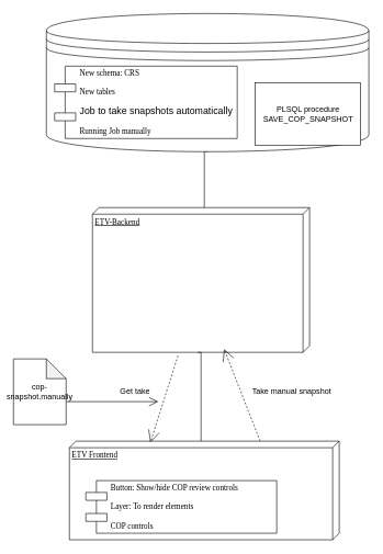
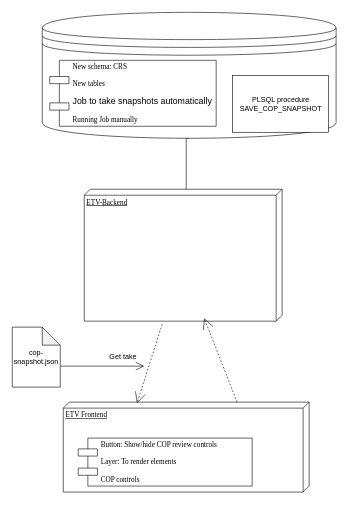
  <mxCell id="0" />
  <mxCell id="1" parent="0" />
  <mxCell id="2" value="ETV-Backend" style="verticalAlign=top;align=left;spacingTop=8;spacingLeft=2;spacingRight=12;shape=cube;size=10;direction=south;fontStyle=4;html=1;rounded=0;shadow=0;comic=0;labelBackgroundColor=none;strokeWidth=1;fontFamily=Verdana;fontSize=12" parent="1" vertex="1"><mxGeometry x="140" y="315" width="330" height="220" as="geometry" /></mxCell>
  <mxCell id="3" value="ETV Frontend" style="verticalAlign=top;align=left;spacingTop=8;spacingLeft=2;spacingRight=12;shape=cube;size=10;direction=south;fontStyle=4;html=1;rounded=0;shadow=0;comic=0;labelBackgroundColor=none;strokeWidth=1;fontFamily=Verdana;fontSize=12" parent="1" vertex="1"><mxGeometry x="105" y="670" width="410" height="150" as="geometry" /></mxCell>
  <mxCell id="4" value="Button: Show/hide COP review controls&lt;br&gt;&lt;br&gt;Layer: To render elements&lt;br&gt;&lt;br&gt;COP controls" style="shape=component;align=left;spacingLeft=36;rounded=0;shadow=0;comic=0;labelBackgroundColor=none;strokeWidth=1;fontFamily=Verdana;fontSize=12;html=1;" parent="1" vertex="1"><mxGeometry x="130" y="730" width="290" height="80" as="geometry" /></mxCell>
  <mxCell id="5" style="edgeStyle=none;rounded=0;html=1;dashed=1;labelBackgroundColor=none;startArrow=none;startFill=0;startSize=8;endArrow=open;endFill=0;endSize=16;fontFamily=Verdana;fontSize=12;entryX=0.013;entryY=0.7;entryDx=0;entryDy=0;entryPerimeter=0;" parent="1" target="3" edge="1"><mxGeometry relative="1" as="geometry"><mxPoint x="270" y="540" as="sourcePoint" /><mxPoint x="200" y="528" as="targetPoint" /></mxGeometry></mxCell>
  <mxCell id="6" style="edgeStyle=none;rounded=0;html=1;dashed=1;labelBackgroundColor=none;startArrow=none;startFill=0;startSize=8;endArrow=open;endFill=0;endSize=16;fontFamily=Verdana;fontSize=12;exitX=0;exitY=0.293;exitDx=0;exitDy=0;exitPerimeter=0;" parent="1" source="3" edge="1"><mxGeometry relative="1" as="geometry"><mxPoint x="340" y="530" as="targetPoint" /></mxGeometry></mxCell>
  <mxCell id="7" style="edgeStyle=elbowEdgeStyle;rounded=0;html=1;labelBackgroundColor=none;startArrow=none;startFill=0;startSize=8;endArrow=none;endFill=0;endSize=16;fontFamily=Verdana;fontSize=12;entryX=0.5;entryY=1;entryDx=0;entryDy=0;exitX=0;exitY=0;exitDx=0;exitDy=160;exitPerimeter=0;" parent="1" source="2" target="11" edge="1"><mxGeometry relative="1" as="geometry"><mxPoint x="310" y="320" as="sourcePoint" /><Array as="points"><mxPoint x="310" y="320" /></Array></mxGeometry></mxCell>
- <mxCell id="8" style="edgeStyle=orthogonalEdgeStyle;rounded=0;html=1;labelBackgroundColor=none;startArrow=none;startFill=0;startSize=8;endArrow=none;endFill=0;endSize=16;fontFamily=Verdana;fontSize=12;entryX=0;entryY=0;entryDx=220;entryDy=170;entryPerimeter=0;" parent="1" source="3" target="2" edge="1"><mxGeometry relative="1" as="geometry"><Array as="points"><mxPoint x="305" y="535" /></Array></mxGeometry></mxCell>
- <mxCell id="9" value="Take manual snapshot" style="text;html=1;strokeColor=none;fillColor=none;align=center;verticalAlign=middle;whiteSpace=wrap;rounded=0;" vertex="1" parent="1"><mxGeometry x="362.5" y="580" width="160" height="30" as="geometry" /></mxCell>
  <mxCell id="10" value="Get take" style="text;html=1;strokeColor=none;fillColor=none;align=center;verticalAlign=middle;whiteSpace=wrap;rounded=0;" vertex="1" parent="1"><mxGeometry x="160" y="580" width="90" height="30" as="geometry" /></mxCell>
  <mxCell id="11" value="" style="shape=datastore;whiteSpace=wrap;html=1;" vertex="1" parent="1"><mxGeometry x="70" y="20" width="490" height="210" as="geometry" /></mxCell>
  <mxCell id="12" value="New schema: CRS&lt;br&gt;&lt;br&gt;New tables&lt;br&gt;&lt;br&gt;&lt;span lang=&quot;EN-US&quot; style=&quot;font-size: 11.0pt ; line-height: 107% ; font-family: &amp;#34;calibri&amp;#34; , sans-serif&quot;&gt;Job&amp;nbsp;to take snapshots automatically&lt;/span&gt;&lt;br&gt;&lt;br&gt;Running Job manually" style="shape=component;align=left;spacingLeft=36;rounded=0;shadow=0;comic=0;labelBackgroundColor=none;strokeWidth=1;fontFamily=Verdana;fontSize=12;html=1;" vertex="1" parent="1"><mxGeometry x="82.5" y="100" width="277.5" height="110" as="geometry" /></mxCell>
  <mxCell id="13" value="PLSQL procedure&lt;br&gt;SAVE_COP_SNAPSHOT" style="rounded=0;whiteSpace=wrap;html=1;" vertex="1" parent="1"><mxGeometry x="387.5" y="125" width="160" height="95" as="geometry" /></mxCell>
- <mxCell id="14" value="cop-snapshot.manually" style="shape=note;whiteSpace=wrap;html=1;backgroundOutline=1;darkOpacity=0.05;" vertex="1" parent="1"><mxGeometry x="20" y="545" width="80" height="100" as="geometry" /></mxCell>
+ <mxCell id="14" value="cop-snapshot.json" style="shape=note;whiteSpace=wrap;html=1;backgroundOutline=1;darkOpacity=0.05;" vertex="1" parent="1"><mxGeometry x="20" y="545" width="80" height="100" as="geometry" /></mxCell>
  <mxCell id="15" value="" style="endArrow=open;endFill=1;endSize=12;html=1;rounded=0;" edge="1" parent="1"><mxGeometry width="160" relative="1" as="geometry"><mxPoint x="100" y="610" as="sourcePoint" /><mxPoint x="240" y="610" as="targetPoint" /></mxGeometry></mxCell>
